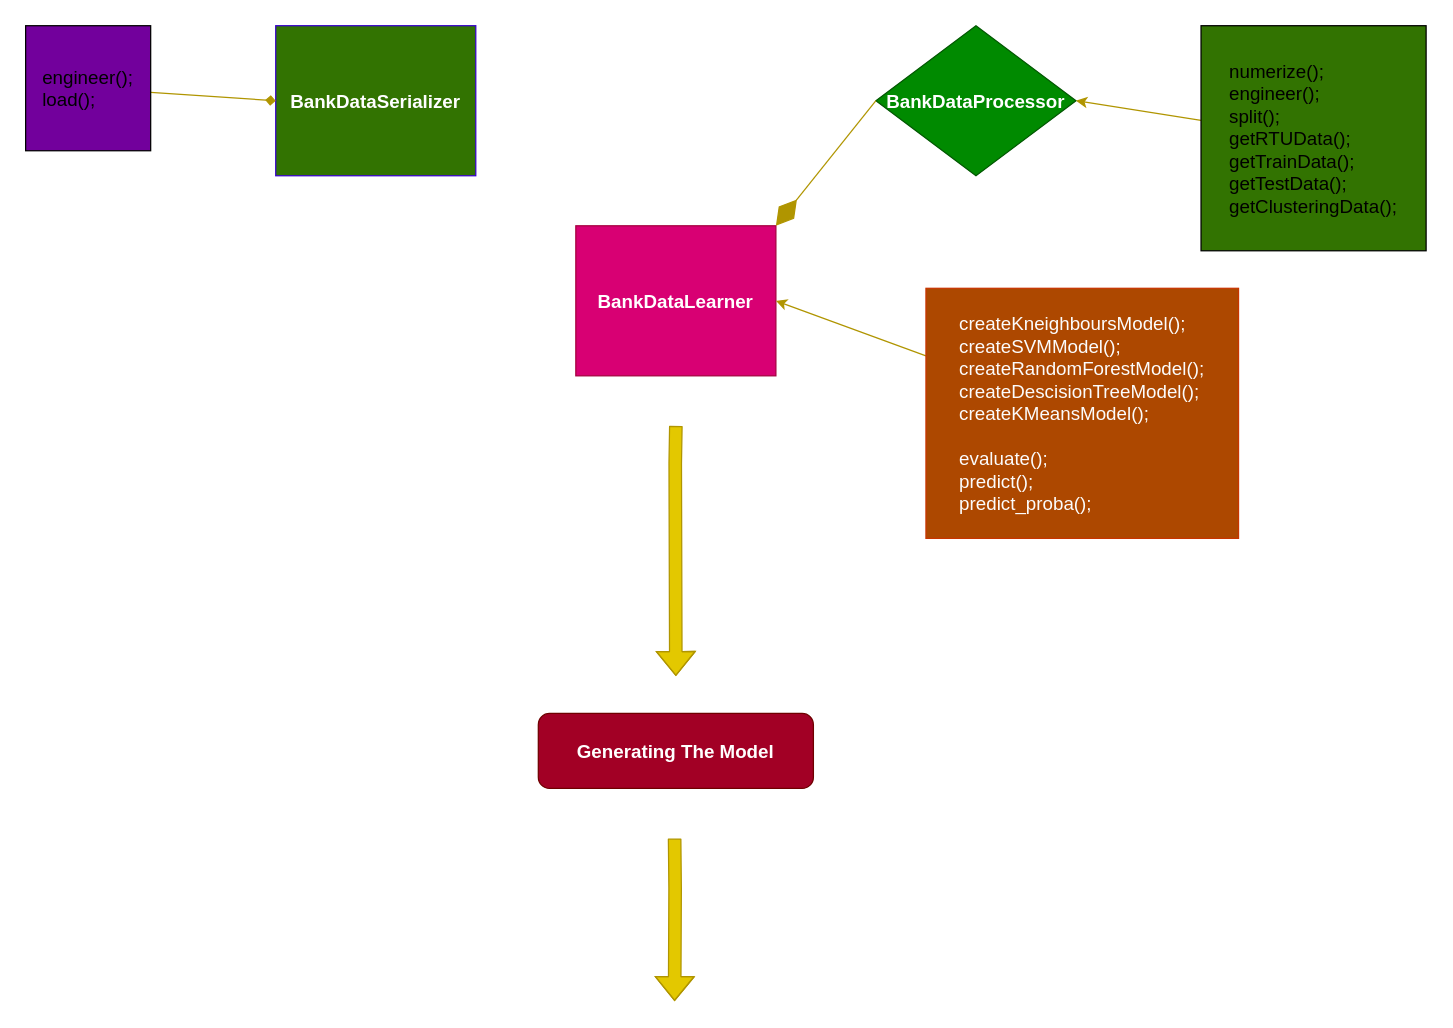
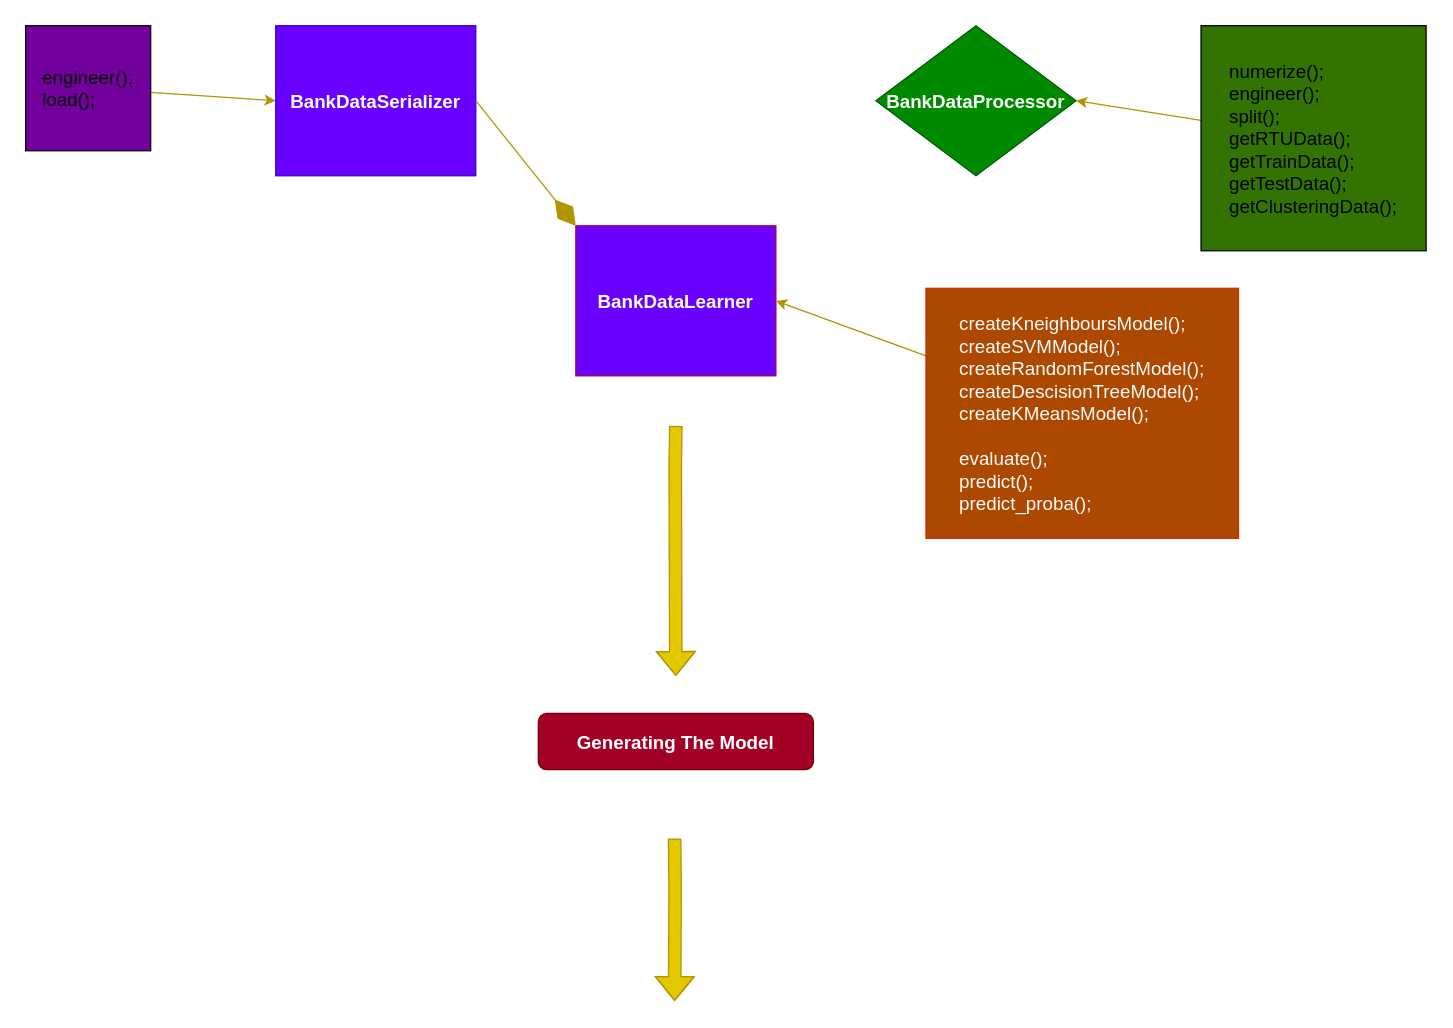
  <mxCell id="0" />
  <mxCell id="1" parent="0" />
- <mxCell id="2" value="&lt;b&gt;&lt;font style=&quot;font-size: 15px&quot;&gt;BankDataSerializer&lt;/font&gt;&lt;/b&gt;" style="rounded=0;whiteSpace=wrap;html=1;fillColor=#327301;fontColor=#ffffff;strokeColor=#3700CC;" vertex="1" parent="1"><mxGeometry x="220" y="20" width="160" height="120" as="geometry" /></mxCell>
- <mxCell id="3" value="&lt;b&gt;&lt;font style=&quot;font-size: 15px&quot;&gt;BankDataLearner&lt;/font&gt;&lt;/b&gt;" style="rounded=0;whiteSpace=wrap;html=1;fillColor=#d80073;fontColor=#ffffff;strokeColor=#A50040;" vertex="1" parent="1"><mxGeometry x="460" y="180" width="160" height="120" as="geometry" /></mxCell>
+ <mxCell id="2" value="&lt;b&gt;&lt;font style=&quot;font-size: 15px&quot;&gt;BankDataSerializer&lt;/font&gt;&lt;/b&gt;" style="rounded=0;whiteSpace=wrap;html=1;fillColor=#6a00ff;fontColor=#ffffff;strokeColor=#3700CC;" vertex="1" parent="1"><mxGeometry x="220" y="20" width="160" height="120" as="geometry" /></mxCell>
+ <mxCell id="3" value="&lt;b&gt;&lt;font style=&quot;font-size: 15px&quot;&gt;BankDataLearner&lt;/font&gt;&lt;/b&gt;" style="rounded=0;whiteSpace=wrap;html=1;fillColor=#6a00ff;fontColor=#ffffff;strokeColor=#A50040;" vertex="1" parent="1"><mxGeometry x="460" y="180" width="160" height="120" as="geometry" /></mxCell>
  <mxCell id="4" value="&lt;b&gt;&lt;font style=&quot;font-size: 15px&quot;&gt;BankDataProcessor&lt;/font&gt;&lt;/b&gt;" style="rhombus;whiteSpace=wrap;html=1;fillColor=#008a00;fontColor=#ffffff;strokeColor=#005700;" vertex="1" parent="1"><mxGeometry x="700" y="20" width="160" height="120" as="geometry" /></mxCell>
- <mxCell id="6" value="" style="endArrow=diamondThin;endFill=1;endSize=24;html=1;fontSize=15;entryX=1;entryY=0;entryDx=0;entryDy=0;exitX=0;exitY=0.5;exitDx=0;exitDy=0;fillColor=#e3c800;strokeColor=#B09500;" edge="1" parent="1" source="4" target="3"><mxGeometry width="160" relative="1" as="geometry"><mxPoint x="690" y="80" as="sourcePoint" /><mxPoint x="690" y="130" as="targetPoint" /></mxGeometry></mxCell>
+ <mxCell id="5" value="" style="endArrow=diamondThin;endFill=1;endSize=24;html=1;fontSize=15;entryX=0;entryY=0;entryDx=0;entryDy=0;exitX=1;exitY=0.5;exitDx=0;exitDy=0;fillColor=#e3c800;strokeColor=#B09500;" edge="1" parent="1" source="2" target="3"><mxGeometry width="160" relative="1" as="geometry"><mxPoint x="410" y="160" as="sourcePoint" /><mxPoint x="570" y="160" as="targetPoint" /></mxGeometry></mxCell>
  <mxCell id="7" value="" style="shape=flexArrow;endArrow=classic;html=1;fontSize=15;fillColor=#e3c800;strokeColor=#B09500;" edge="1" parent="1"><mxGeometry width="50" height="50" relative="1" as="geometry"><mxPoint x="540" y="340" as="sourcePoint" /><mxPoint x="540" y="540" as="targetPoint" /><Array as="points"><mxPoint x="539.5" y="370" /></Array></mxGeometry></mxCell>
- <mxCell id="8" value="&lt;b&gt;Generating The Model&lt;/b&gt;" style="rounded=1;whiteSpace=wrap;html=1;fontSize=15;fillColor=#a20025;fontColor=#ffffff;strokeColor=#6F0000;" vertex="1" parent="1"><mxGeometry x="430" y="570" width="220" height="60" as="geometry" /></mxCell>
+ <mxCell id="8" value="&lt;b&gt;Generating The Model&lt;/b&gt;" style="rounded=1;whiteSpace=wrap;html=1;fontSize=15;fillColor=#a20025;fontColor=#ffffff;strokeColor=#6F0000;" vertex="1" parent="1"><mxGeometry x="430" y="570" width="220" height="45" as="geometry" /></mxCell>
  <mxCell id="9" value="" style="shape=flexArrow;endArrow=classic;html=1;fontSize=15;fillColor=#e3c800;strokeColor=#B09500;" edge="1" parent="1"><mxGeometry width="50" height="50" relative="1" as="geometry"><mxPoint x="539" y="670" as="sourcePoint" /><mxPoint x="539" y="800" as="targetPoint" /><Array as="points"><mxPoint x="539.41" y="710" /></Array></mxGeometry></mxCell>
- <mxCell id="10" style="edgeStyle=none;html=1;entryX=0;entryY=0.5;entryDx=0;entryDy=0;fontSize=15;fillColor=#e3c800;strokeColor=#B09500;endArrow=diamond;" edge="1" parent="1" source="11" target="2"><mxGeometry relative="1" as="geometry" /></mxCell>
+ <mxCell id="10" style="edgeStyle=none;html=1;entryX=0;entryY=0.5;entryDx=0;entryDy=0;fontSize=15;fillColor=#e3c800;strokeColor=#B09500;" edge="1" parent="1" source="11" target="2"><mxGeometry relative="1" as="geometry" /></mxCell>
  <mxCell id="11" value="&lt;div style=&quot;text-align: left&quot;&gt;engineer();&lt;/div&gt;&lt;div style=&quot;text-align: left&quot;&gt;load();&lt;/div&gt;" style="rounded=0;whiteSpace=wrap;html=1;fontSize=15;fillColor=#72009C;" vertex="1" parent="1"><mxGeometry x="20" y="20" width="100" height="100" as="geometry" /></mxCell>
  <mxCell id="12" style="edgeStyle=none;html=1;entryX=1;entryY=0.5;entryDx=0;entryDy=0;fontSize=15;fillColor=#e3c800;strokeColor=#B09500;" edge="1" parent="1" source="13" target="4"><mxGeometry relative="1" as="geometry" /></mxCell>
  <mxCell id="13" value="&lt;div style=&quot;text-align: left&quot;&gt;&lt;span&gt;numerize();&lt;/span&gt;&lt;/div&gt;&lt;div style=&quot;text-align: left&quot;&gt;&lt;span&gt;engineer();&lt;/span&gt;&lt;/div&gt;&lt;div style=&quot;text-align: left&quot;&gt;&lt;span&gt;split();&lt;/span&gt;&lt;/div&gt;&lt;div style=&quot;text-align: left&quot;&gt;&lt;span&gt;getRTUData();&lt;/span&gt;&lt;/div&gt;&lt;div style=&quot;text-align: left&quot;&gt;&lt;span&gt;getTrainData();&lt;/span&gt;&lt;/div&gt;&lt;div style=&quot;text-align: left&quot;&gt;&lt;span&gt;getTestData();&lt;/span&gt;&lt;/div&gt;&lt;div style=&quot;text-align: left&quot;&gt;&lt;span&gt;getClusteringData();&lt;/span&gt;&lt;/div&gt;" style="rounded=0;whiteSpace=wrap;html=1;fontSize=15;fillColor=#327301;" vertex="1" parent="1"><mxGeometry x="960" y="20" width="180" height="180" as="geometry" /></mxCell>
  <mxCell id="14" style="edgeStyle=none;html=1;entryX=1;entryY=0.5;entryDx=0;entryDy=0;fontSize=15;fillColor=#e3c800;strokeColor=#B09500;" edge="1" parent="1" source="15" target="3"><mxGeometry relative="1" as="geometry" /></mxCell>
  <mxCell id="15" value="&lt;div style=&quot;text-align: left&quot;&gt;&lt;span style=&quot;color: rgb(252 , 252 , 252)&quot;&gt;createKneighboursModel();&lt;/span&gt;&lt;/div&gt;&lt;font color=&quot;#fcfcfc&quot;&gt;&lt;div style=&quot;text-align: left&quot;&gt;&lt;span&gt;createSVMModel();&lt;/span&gt;&lt;/div&gt;&lt;div style=&quot;text-align: left&quot;&gt;&lt;span&gt;createRandomForestModel();&lt;/span&gt;&lt;/div&gt;&lt;div style=&quot;text-align: left&quot;&gt;&lt;span&gt;createDescisionTreeModel();&lt;/span&gt;&lt;/div&gt;&lt;div style=&quot;text-align: left&quot;&gt;&lt;span&gt;createKMeansModel();&lt;/span&gt;&lt;/div&gt;&lt;div style=&quot;text-align: left&quot;&gt;&lt;span&gt;&lt;br&gt;&lt;/span&gt;&lt;/div&gt;&lt;div style=&quot;text-align: left&quot;&gt;&lt;span&gt;evaluate();&lt;/span&gt;&lt;/div&gt;&lt;div style=&quot;text-align: left&quot;&gt;&lt;span&gt;predict();&lt;/span&gt;&lt;/div&gt;&lt;div style=&quot;text-align: left&quot;&gt;&lt;span&gt;predict_proba();&lt;/span&gt;&lt;/div&gt;&lt;/font&gt;" style="rounded=0;whiteSpace=wrap;html=1;fontSize=15;fillColor=#AD4800;fontColor=#000000;strokeColor=#C73500;" vertex="1" parent="1"><mxGeometry x="740" y="230" width="250" height="200" as="geometry" /></mxCell>
